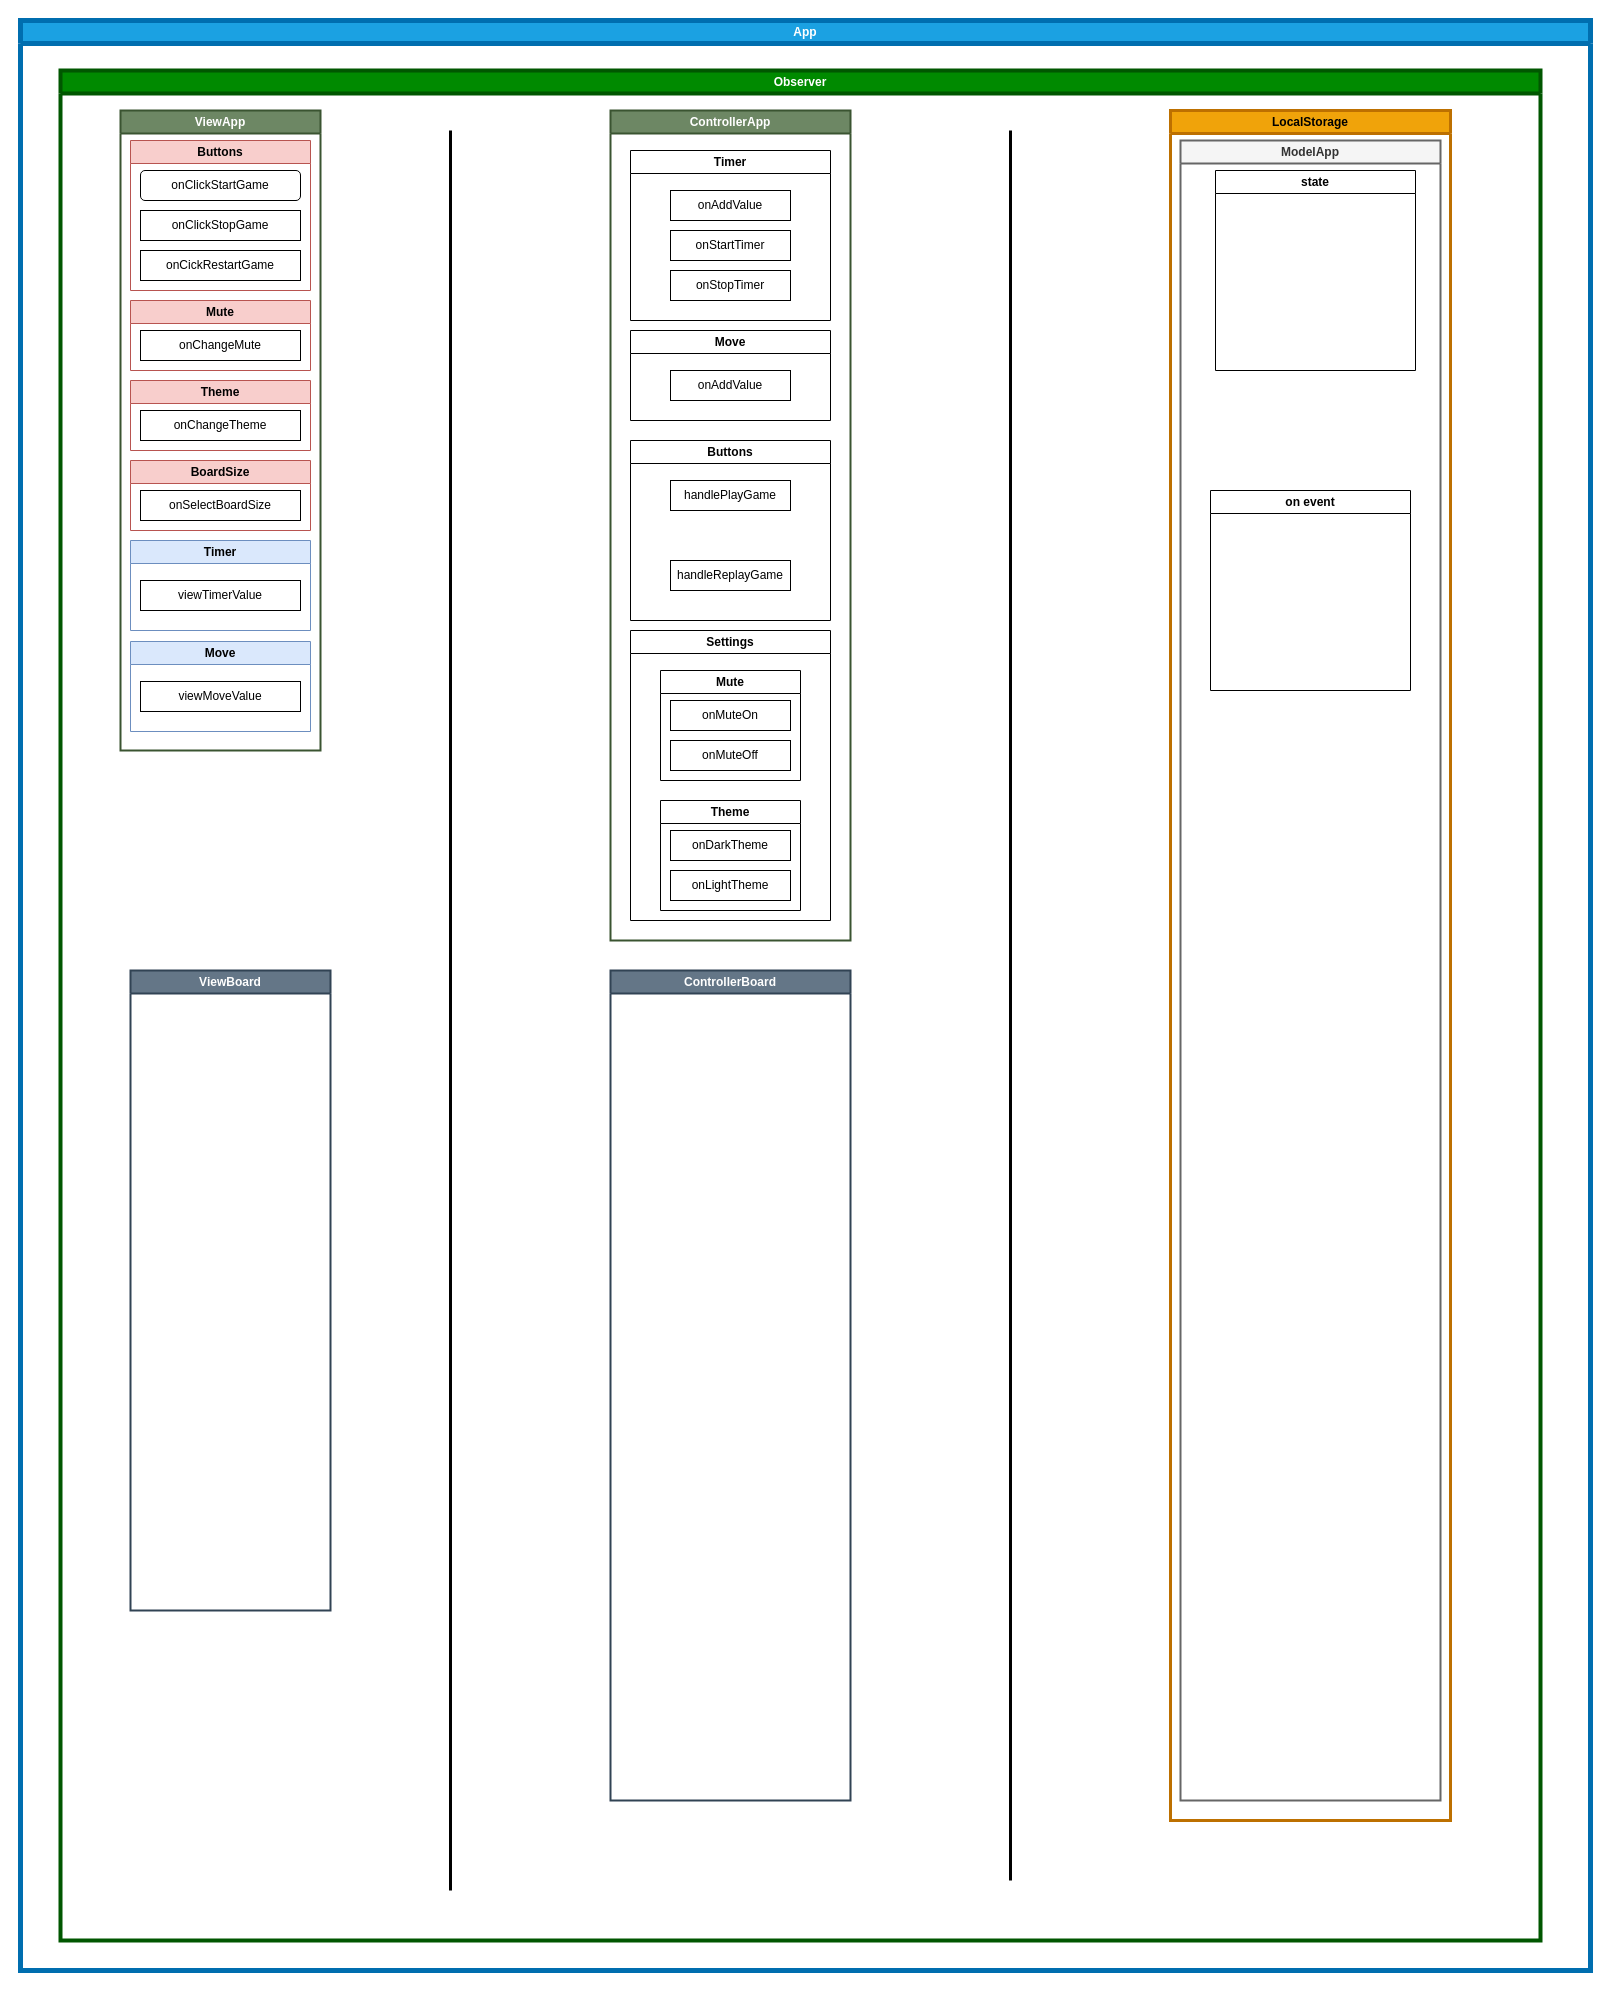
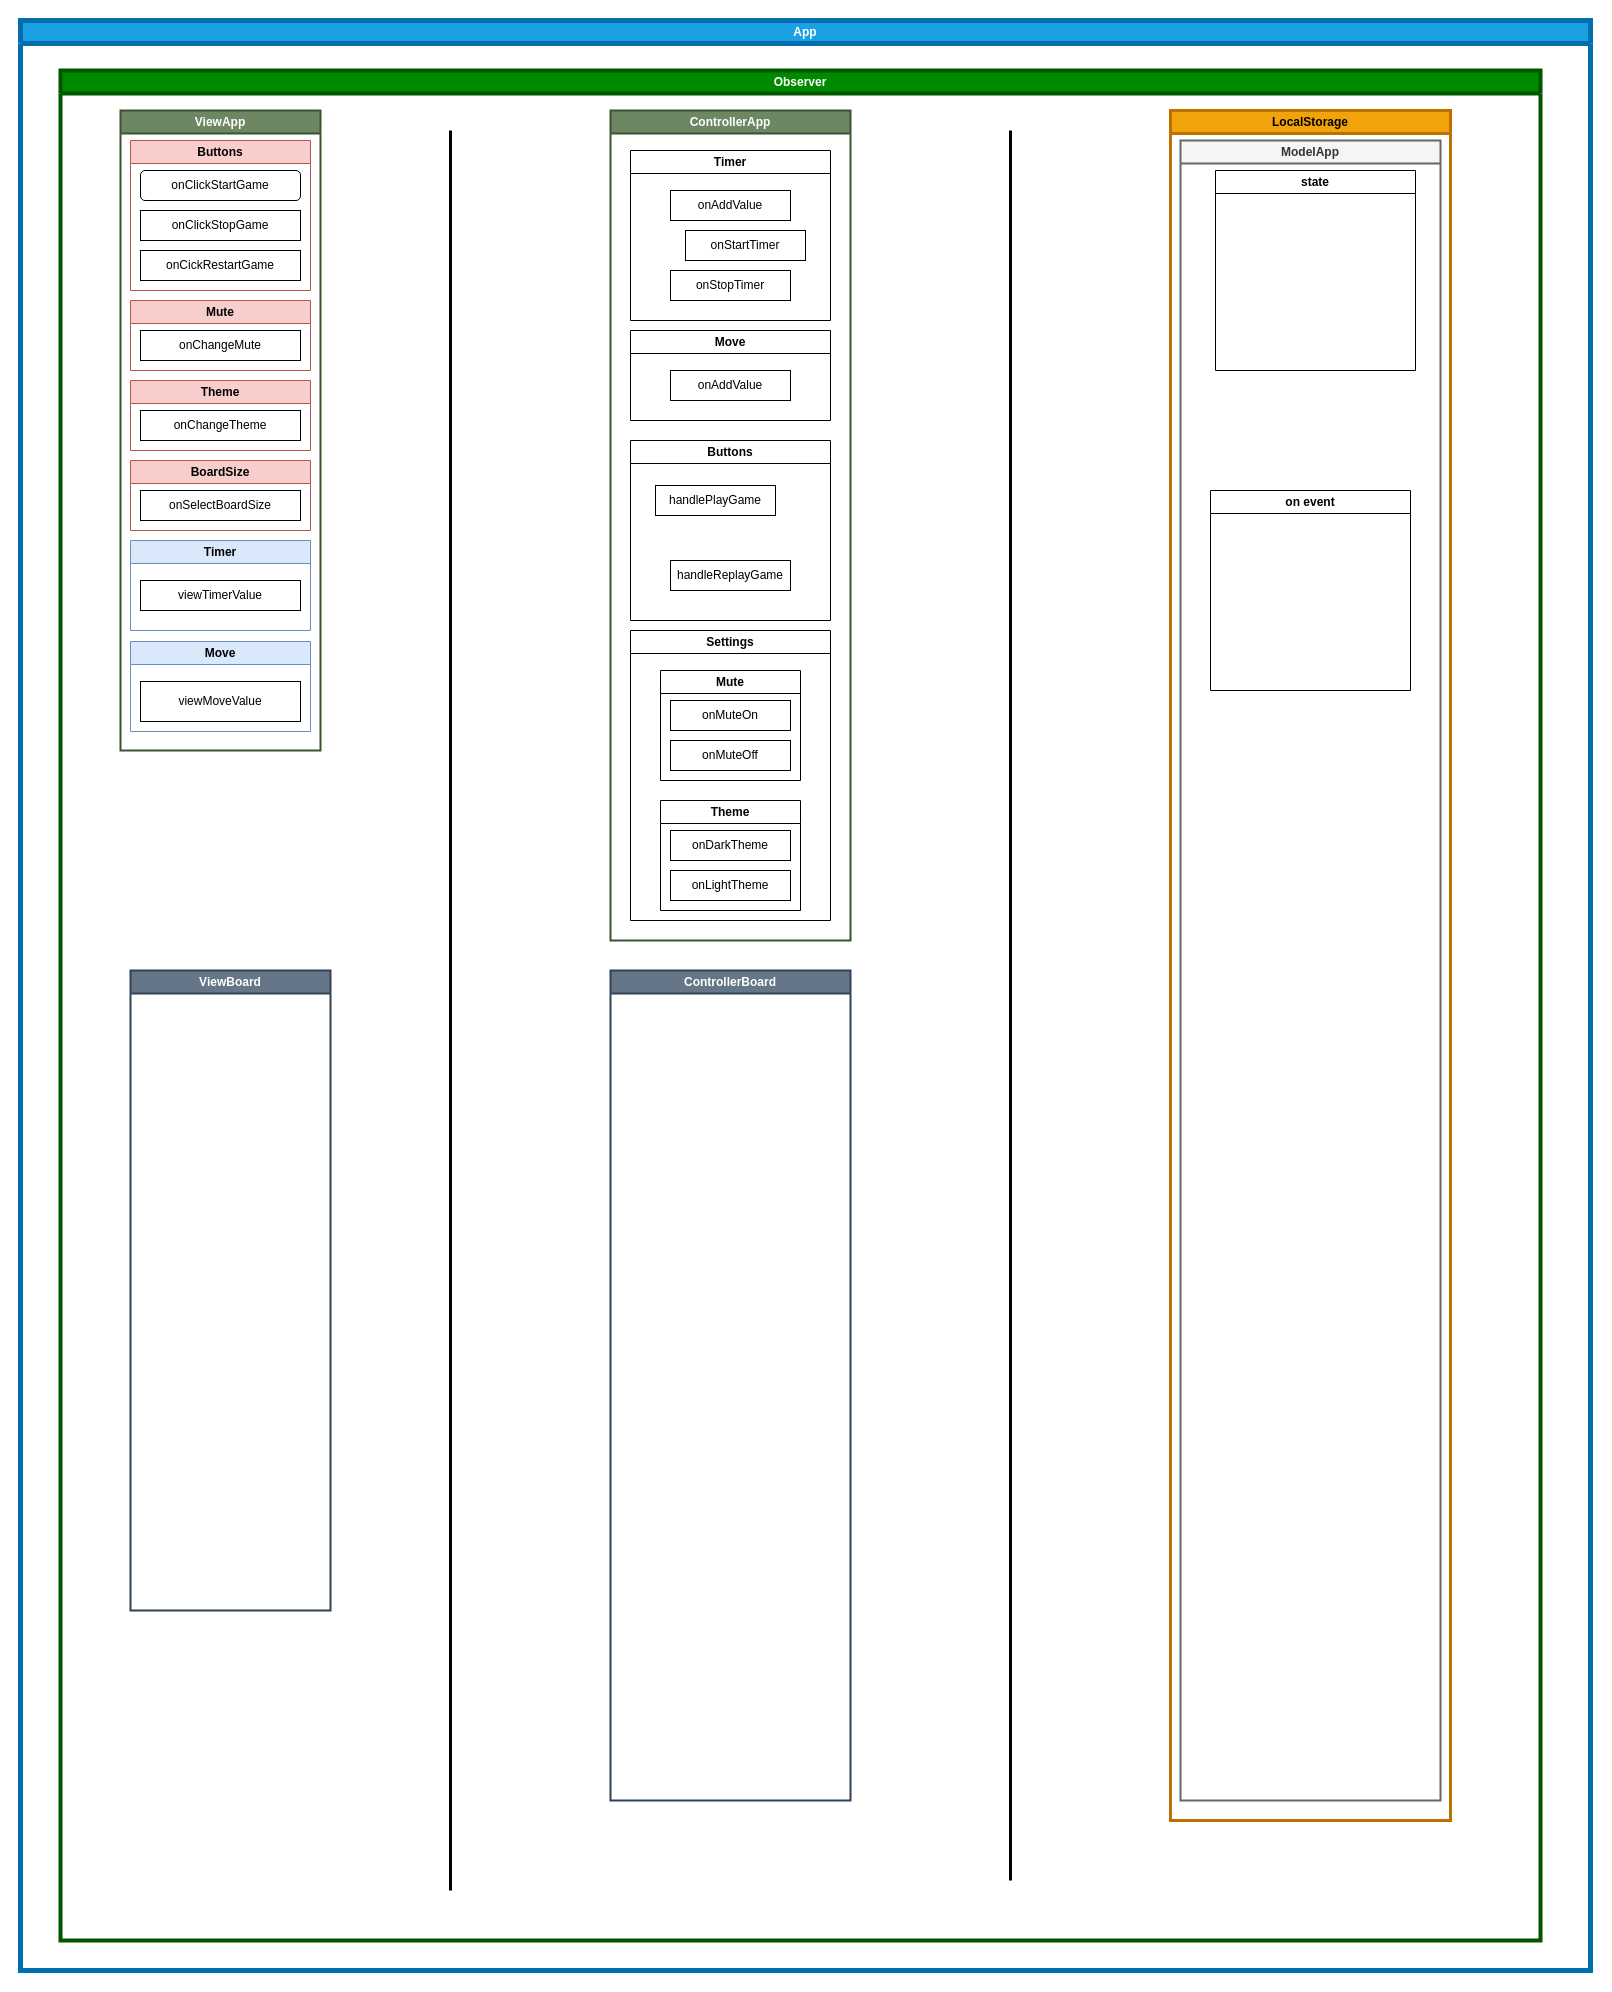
  <mxCell id="0" />
  <mxCell id="1" parent="0" />
  <mxCell id="2" value="App" style="swimlane;whiteSpace=wrap;html=1;fillColor=#1ba1e2;strokeColor=#006EAF;fontColor=#ffffff;strokeWidth=5;" parent="1" vertex="1"><mxGeometry x="20" y="20" width="1570" height="1950" as="geometry" /></mxCell>
  <mxCell id="3" value="Observer" style="swimlane;whiteSpace=wrap;html=1;fillColor=#008a00;fontColor=#ffffff;strokeColor=#005700;strokeWidth=4;" parent="2" vertex="1"><mxGeometry x="40" y="50" width="1480" height="1870" as="geometry" /></mxCell>
  <mxCell id="4" value="ControllerApp" style="swimlane;whiteSpace=wrap;html=1;fillColor=#6d8764;fontColor=#ffffff;strokeColor=#3A5431;strokeWidth=2;" parent="3" vertex="1"><mxGeometry x="550" y="40" width="240" height="830" as="geometry" /></mxCell>
  <mxCell id="5" value="Timer" style="swimlane;whiteSpace=wrap;html=1;" parent="4" vertex="1"><mxGeometry x="20" y="40" width="200" height="170" as="geometry" /></mxCell>
  <mxCell id="6" value="onAddValue" style="rounded=0;whiteSpace=wrap;html=1;" parent="5" vertex="1"><mxGeometry x="40" y="40" width="120" height="30" as="geometry" /></mxCell>
- <mxCell id="7" value="onStartTimer" style="rounded=0;whiteSpace=wrap;html=1;" parent="5" vertex="1"><mxGeometry x="40" y="80" width="120" height="30" as="geometry" /></mxCell>
+ <mxCell id="7" value="onStartTimer" style="rounded=0;whiteSpace=wrap;html=1;" parent="5" vertex="1"><mxGeometry x="55" y="80" width="120" height="30" as="geometry" /></mxCell>
  <mxCell id="8" value="onStopTimer" style="rounded=0;whiteSpace=wrap;html=1;" parent="5" vertex="1"><mxGeometry x="40" y="120" width="120" height="30" as="geometry" /></mxCell>
  <mxCell id="9" value="Buttons" style="swimlane;whiteSpace=wrap;html=1;startSize=23;" parent="4" vertex="1"><mxGeometry x="20" y="330" width="200" height="180" as="geometry" /></mxCell>
- <mxCell id="10" value="handlePlayGame" style="rounded=0;whiteSpace=wrap;html=1;" parent="9" vertex="1"><mxGeometry x="40" y="40" width="120" height="30" as="geometry" /></mxCell>
+ <mxCell id="10" value="handlePlayGame" style="rounded=0;whiteSpace=wrap;html=1;" parent="9" vertex="1"><mxGeometry x="25" y="45" width="120" height="30" as="geometry" /></mxCell>
  <mxCell id="11" value="handleReplayGame" style="rounded=0;whiteSpace=wrap;html=1;" parent="9" vertex="1"><mxGeometry x="40" y="120" width="120" height="30" as="geometry" /></mxCell>
  <mxCell id="12" value="Settings" style="swimlane;whiteSpace=wrap;html=1;startSize=23;" parent="4" vertex="1"><mxGeometry x="20" y="520" width="200" height="290" as="geometry" /></mxCell>
  <mxCell id="13" value="Mute" style="swimlane;whiteSpace=wrap;html=1;" parent="12" vertex="1"><mxGeometry x="30" y="40" width="140" height="110" as="geometry" /></mxCell>
  <mxCell id="14" value="onMuteOn" style="rounded=0;whiteSpace=wrap;html=1;" parent="13" vertex="1"><mxGeometry x="10" y="30" width="120" height="30" as="geometry" /></mxCell>
  <mxCell id="15" value="onMuteOff" style="rounded=0;whiteSpace=wrap;html=1;" parent="13" vertex="1"><mxGeometry x="10" y="70" width="120" height="30" as="geometry" /></mxCell>
  <mxCell id="16" value="Theme" style="swimlane;whiteSpace=wrap;html=1;" parent="12" vertex="1"><mxGeometry x="30" y="170" width="140" height="110" as="geometry" /></mxCell>
  <mxCell id="17" value="onDarkTheme" style="rounded=0;whiteSpace=wrap;html=1;" parent="16" vertex="1"><mxGeometry x="10" y="30" width="120" height="30" as="geometry" /></mxCell>
  <mxCell id="18" value="onLightTheme" style="rounded=0;whiteSpace=wrap;html=1;" parent="16" vertex="1"><mxGeometry x="10" y="70" width="120" height="30" as="geometry" /></mxCell>
  <mxCell id="19" value="Move" style="swimlane;whiteSpace=wrap;html=1;" vertex="1" parent="4"><mxGeometry x="20" y="220" width="200" height="90" as="geometry" /></mxCell>
  <mxCell id="20" value="onAddValue" style="rounded=0;whiteSpace=wrap;html=1;" vertex="1" parent="19"><mxGeometry x="40" y="40" width="120" height="30" as="geometry" /></mxCell>
  <mxCell id="21" value="ViewApp" style="swimlane;whiteSpace=wrap;html=1;fillColor=#6d8764;fontColor=#ffffff;strokeColor=#3A5431;strokeWidth=2;" parent="3" vertex="1"><mxGeometry x="60" y="40" width="200" height="640" as="geometry" /></mxCell>
  <mxCell id="22" value="Timer" style="swimlane;whiteSpace=wrap;html=1;fillColor=#dae8fc;strokeColor=#6c8ebf;" parent="21" vertex="1"><mxGeometry x="10" y="430" width="180" height="90" as="geometry" /></mxCell>
  <mxCell id="23" value="viewTimerValue" style="rounded=0;whiteSpace=wrap;html=1;" parent="22" vertex="1"><mxGeometry x="10" y="40" width="160" height="30" as="geometry" /></mxCell>
  <mxCell id="24" value="Buttons" style="swimlane;whiteSpace=wrap;html=1;startSize=23;fillColor=#f8cecc;strokeColor=#b85450;" parent="21" vertex="1"><mxGeometry x="10" y="30" width="180" height="150" as="geometry" /></mxCell>
  <mxCell id="25" value="onClickStartGame" style="whiteSpace=wrap;html=1;rounded=1;" parent="24" vertex="1"><mxGeometry x="10" y="30" width="160" height="30" as="geometry" /></mxCell>
  <mxCell id="26" value="onClickStopGame" style="rounded=0;whiteSpace=wrap;html=1;" parent="24" vertex="1"><mxGeometry x="10" y="70" width="160" height="30" as="geometry" /></mxCell>
  <mxCell id="27" value="onCickRestartGame" style="rounded=0;whiteSpace=wrap;html=1;" parent="24" vertex="1"><mxGeometry x="10" y="110" width="160" height="30" as="geometry" /></mxCell>
  <mxCell id="28" value="Mute" style="swimlane;whiteSpace=wrap;html=1;fillColor=#f8cecc;strokeColor=#b85450;" parent="21" vertex="1"><mxGeometry x="10" y="190" width="180" height="70" as="geometry" /></mxCell>
  <mxCell id="29" value="onChangeMute" style="rounded=0;whiteSpace=wrap;html=1;" parent="28" vertex="1"><mxGeometry x="10" y="30" width="160" height="30" as="geometry" /></mxCell>
  <mxCell id="30" value="Theme" style="swimlane;whiteSpace=wrap;html=1;fillColor=#f8cecc;strokeColor=#b85450;" parent="21" vertex="1"><mxGeometry x="10" y="270" width="180" height="70" as="geometry" /></mxCell>
  <mxCell id="31" value="onChangeTheme" style="rounded=0;whiteSpace=wrap;html=1;" parent="30" vertex="1"><mxGeometry x="10" y="30" width="160" height="30" as="geometry" /></mxCell>
  <mxCell id="32" value="BoardSize" style="swimlane;whiteSpace=wrap;html=1;fillColor=#f8cecc;strokeColor=#b85450;" parent="21" vertex="1"><mxGeometry x="10" y="350" width="180" height="70" as="geometry" /></mxCell>
  <mxCell id="33" value="onSelectBoardSize" style="rounded=0;whiteSpace=wrap;html=1;" parent="32" vertex="1"><mxGeometry x="10" y="30" width="160" height="30" as="geometry" /></mxCell>
  <mxCell id="34" value="Move" style="swimlane;whiteSpace=wrap;html=1;fillColor=#dae8fc;strokeColor=#6c8ebf;" vertex="1" parent="21"><mxGeometry x="10" y="531" width="180" height="90" as="geometry" /></mxCell>
- <mxCell id="35" value="viewMoveValue" style="rounded=0;whiteSpace=wrap;html=1;" vertex="1" parent="34"><mxGeometry x="10" y="40" width="160" height="30" as="geometry" /></mxCell>
+ <mxCell id="35" value="viewMoveValue" style="rounded=0;whiteSpace=wrap;html=1;" vertex="1" parent="34"><mxGeometry x="10" y="40" width="160" height="40" as="geometry" /></mxCell>
  <mxCell id="36" value="LocalStorage" style="swimlane;whiteSpace=wrap;html=1;fillColor=#f0a30a;fontColor=#000000;strokeColor=#BD7000;strokeWidth=3;" parent="3" vertex="1"><mxGeometry x="1110" y="40" width="280" height="1710" as="geometry" /></mxCell>
  <mxCell id="37" value="ModelApp" style="swimlane;whiteSpace=wrap;html=1;fillColor=#f5f5f5;fontColor=#333333;strokeColor=#666666;strokeWidth=2;" parent="36" vertex="1"><mxGeometry x="10" y="30" width="260" height="1660" as="geometry" /></mxCell>
  <mxCell id="38" value="state" style="swimlane;whiteSpace=wrap;html=1;" vertex="1" parent="37"><mxGeometry x="35" y="30" width="200" height="200" as="geometry" /></mxCell>
  <mxCell id="39" value="on event" style="swimlane;whiteSpace=wrap;html=1;" vertex="1" parent="37"><mxGeometry x="30" y="350" width="200" height="200" as="geometry" /></mxCell>
  <mxCell id="40" value="" style="endArrow=none;html=1;rounded=0;strokeWidth=3;" parent="3" edge="1"><mxGeometry width="50" height="50" relative="1" as="geometry"><mxPoint x="390" y="1820" as="sourcePoint" /><mxPoint x="390" y="60" as="targetPoint" /></mxGeometry></mxCell>
  <mxCell id="41" value="" style="endArrow=none;html=1;rounded=0;strokeWidth=3;" parent="3" edge="1"><mxGeometry width="50" height="50" relative="1" as="geometry"><mxPoint x="950" y="1810" as="sourcePoint" /><mxPoint x="950" y="60" as="targetPoint" /></mxGeometry></mxCell>
  <mxCell id="42" value="ViewBoard" style="swimlane;whiteSpace=wrap;html=1;fillColor=#647687;fontColor=#ffffff;strokeColor=#314354;strokeWidth=2;" vertex="1" parent="3"><mxGeometry x="70" y="900" width="200" height="640" as="geometry" /></mxCell>
  <mxCell id="43" value="ControllerBoard" style="swimlane;whiteSpace=wrap;html=1;fillColor=#647687;fontColor=#ffffff;strokeColor=#314354;strokeWidth=2;" vertex="1" parent="3"><mxGeometry x="550" y="900" width="240" height="830" as="geometry" /></mxCell>
